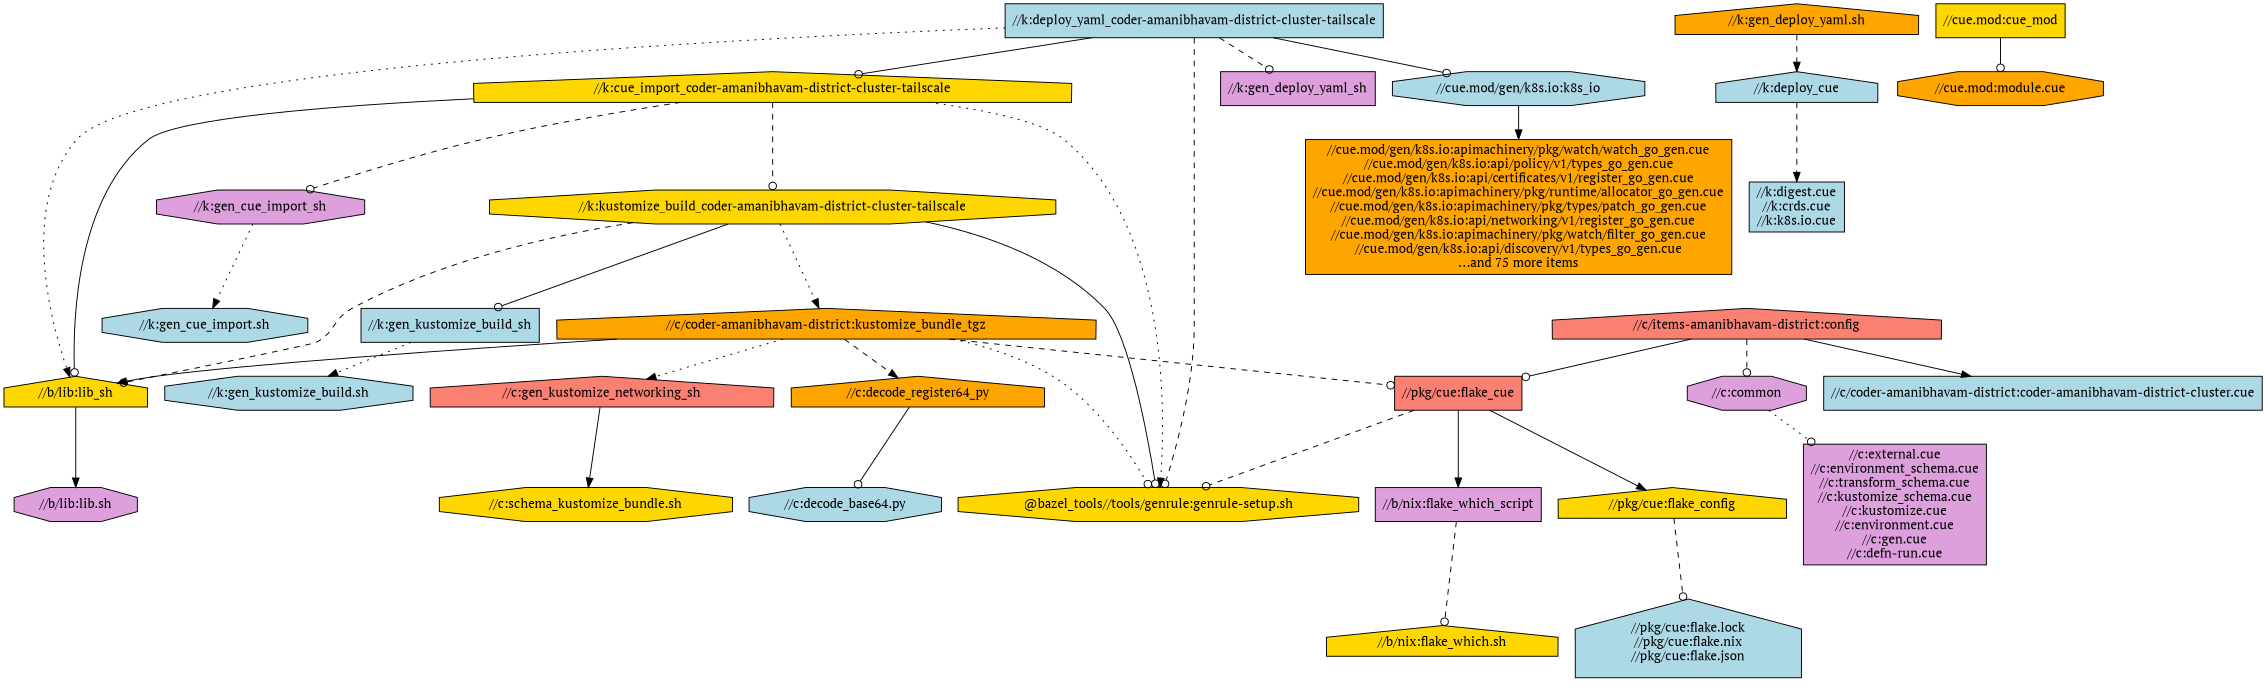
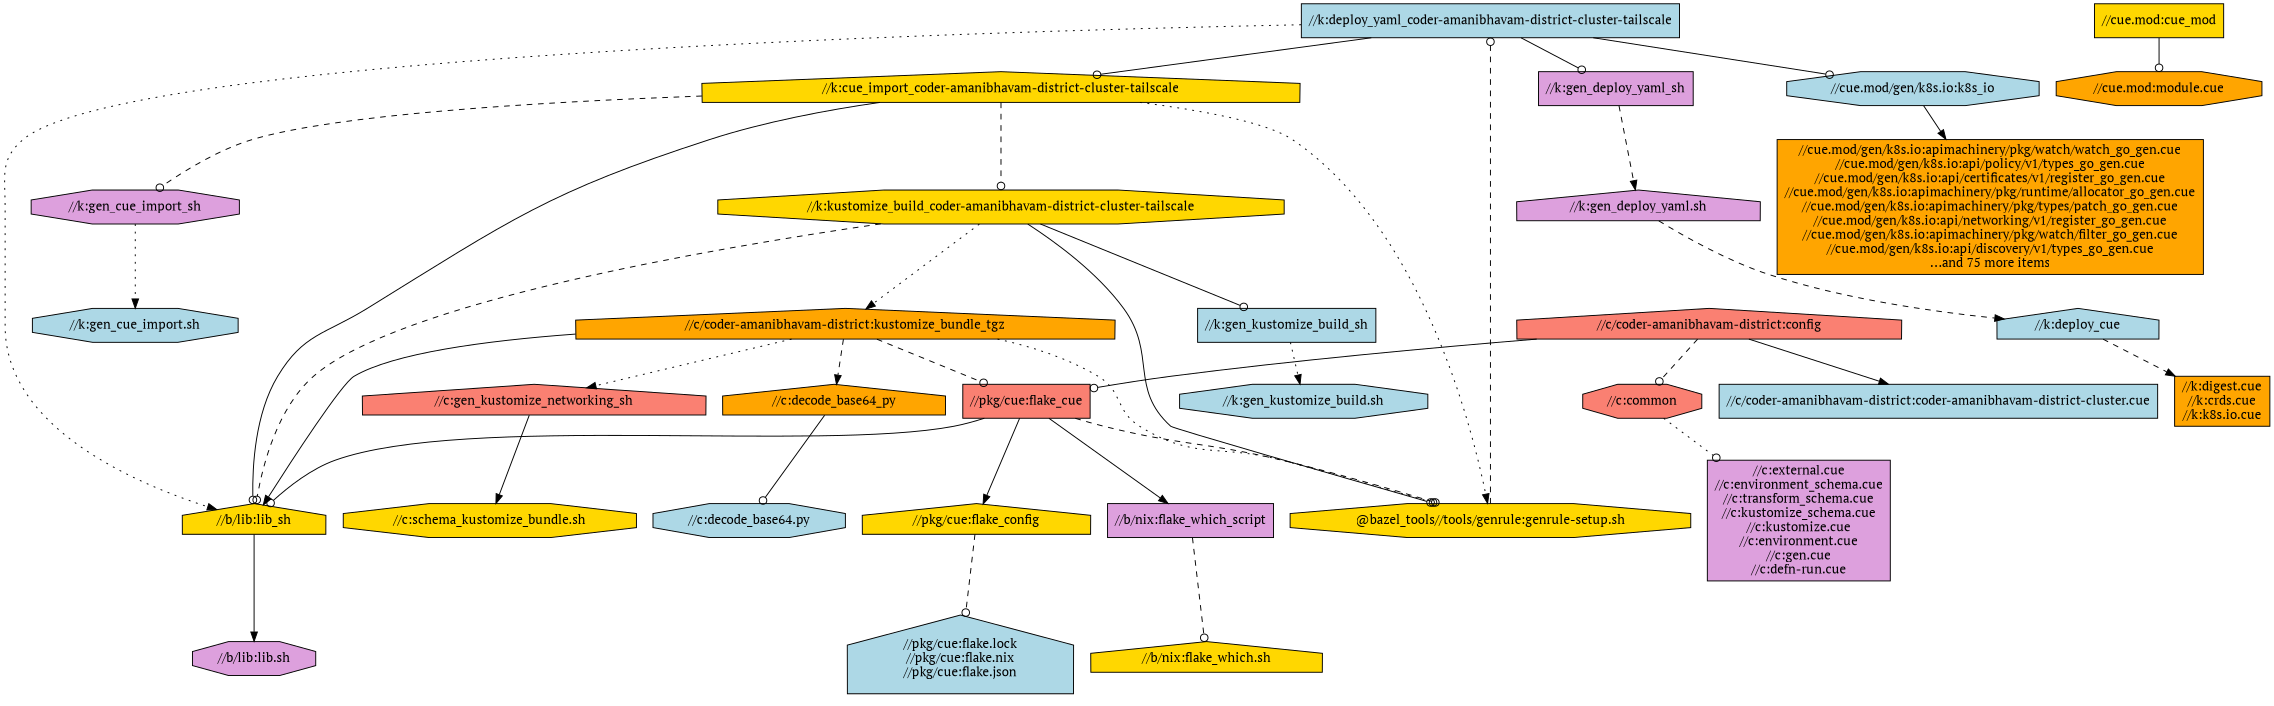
  digraph {
    fontname="PT Serif"
    node [fillcolor=lightblue fontname="PT Serif" shape=house style=filled]
    edge [arrowhead=odot fontname="PT Serif" style=solid]
    "//k:deploy_yaml_coder-amanibhavam-district-cluster-tailscale" [shape=box]
    "//k:cue_import_coder-amanibhavam-district-cluster-tailscale" [fillcolor=gold]
    "//k:gen_deploy_yaml_sh" [fillcolor=plum shape=box]
    "//b/lib:lib_sh" [fillcolor=gold]
    "@bazel_tools//tools/genrule:genrule-setup.sh" [fillcolor=gold shape=octagon]
    "//cue.mod/gen/k8s.io:k8s_io" [shape=octagon]
    "//k:kustomize_build_coder-amanibhavam-district-cluster-tailscale" [fillcolor=gold shape=octagon]
    "//k:gen_cue_import_sh" [fillcolor=plum shape=octagon]
-   "//k:digest.cue\n//k:crds.cue\n//k:k8s.io.cue" [shape=box]
+   "//k:digest.cue\n//k:crds.cue\n//k:k8s.io.cue" [fillcolor=orange shape=box]
    "//k:deploy_cue"
-   "//k:gen_deploy_yaml.sh" [fillcolor=orange]
+   "//k:gen_deploy_yaml.sh" [fillcolor=plum]
    "//cue.mod:cue_mod" [fillcolor=gold shape=box]
    "//cue.mod:module.cue" [fillcolor=orange shape=octagon]
    "//b/lib:lib.sh" [fillcolor=plum shape=octagon]
    "//cue.mod/gen/k8s.io:apimachinery/pkg/watch/watch_go_gen.cue\n//cue.mod/gen/k8s.io:api/policy/v1/types_go_gen.cue\n//cue.mod/gen/k8s.io:api/certificates/v1/register_go_gen.cue\n//cue.mod/gen/k8s.io:apimachinery/pkg/runtime/allocator_go_gen.cue\n//cue.mod/gen/k8s.io:apimachinery/pkg/types/patch_go_gen.cue\n//cue.mod/gen/k8s.io:api/networking/v1/register_go_gen.cue\n//cue.mod/gen/k8s.io:apimachinery/pkg/watch/filter_go_gen.cue\n//cue.mod/gen/k8s.io:api/discovery/v1/types_go_gen.cue\n...and 75 more items" [fillcolor=orange shape=box]
    "//k:gen_kustomize_build_sh" [shape=box]
    "//c/coder-amanibhavam-district:kustomize_bundle_tgz" [fillcolor=orange]
    "//k:gen_cue_import.sh" [shape=octagon]
    "//k:gen_kustomize_build.sh" [shape=octagon]
    n20 [fillcolor=salmon label="//c:gen_kustomize_networking_sh"]
-   "//c:decode_base64_py" [fillcolor=orange label="//c:decode_register64_py"]
+   "//c:decode_base64_py" [fillcolor=orange]
    "//pkg/cue:flake_cue" [fillcolor=salmon shape=box]
-   "//c/coder-amanibhavam-district:config" [fillcolor=salmon label="//c/items-amanibhavam-district:config"]
+   "//c/coder-amanibhavam-district:config" [fillcolor=salmon]
    "//c/coder-amanibhavam-district:coder-amanibhavam-district-cluster.cue" [shape=box]
-   "//c:common" [fillcolor=plum shape=octagon]
+   "//c:common" [fillcolor=salmon shape=octagon]
    n26 [fillcolor=gold label="//c:schema_kustomize_bundle.sh" shape=octagon]
    "//c:decode_base64.py" [shape=octagon]
    "//pkg/cue:flake_config" [fillcolor=gold]
    "//b/nix:flake_which_script" [fillcolor=plum shape=box]
    "//c:external.cue\n//c:environment_schema.cue\n//c:transform_schema.cue\n//c:kustomize_schema.cue\n//c:kustomize.cue\n//c:environment.cue\n//c:gen.cue\n//c:defn-run.cue" [fillcolor=plum shape=box]
    "//pkg/cue:flake.lock\n//pkg/cue:flake.nix\n//pkg/cue:flake.json"
    "//b/nix:flake_which.sh" [fillcolor=gold]
    "//k:deploy_yaml_coder-amanibhavam-district-cluster-tailscale" -> "//k:cue_import_coder-amanibhavam-district-cluster-tailscale"
-   "//k:deploy_yaml_coder-amanibhavam-district-cluster-tailscale" -> "//k:gen_deploy_yaml_sh" [style=dashed]
+   "//k:deploy_yaml_coder-amanibhavam-district-cluster-tailscale" -> "//k:gen_deploy_yaml_sh"
    "//k:deploy_yaml_coder-amanibhavam-district-cluster-tailscale" -> "//b/lib:lib_sh" [arrowhead=normal style=dotted]
-   "//k:deploy_yaml_coder-amanibhavam-district-cluster-tailscale" -> "@bazel_tools//tools/genrule:genrule-setup.sh" [style=dashed]
+   "@bazel_tools//tools/genrule:genrule-setup.sh" -> "//k:deploy_yaml_coder-amanibhavam-district-cluster-tailscale" [style=dashed]
    "//k:deploy_yaml_coder-amanibhavam-district-cluster-tailscale" -> "//cue.mod/gen/k8s.io:k8s_io"
    "//k:cue_import_coder-amanibhavam-district-cluster-tailscale" -> "//b/lib:lib_sh"
    "//k:cue_import_coder-amanibhavam-district-cluster-tailscale" -> "@bazel_tools//tools/genrule:genrule-setup.sh" [arrowhead=normal style=dotted]
    "//k:cue_import_coder-amanibhavam-district-cluster-tailscale" -> "//k:kustomize_build_coder-amanibhavam-district-cluster-tailscale" [style=dashed]
    "//k:cue_import_coder-amanibhavam-district-cluster-tailscale" -> "//k:gen_cue_import_sh" [style=dashed]
+   "//k:gen_deploy_yaml_sh" -> "//k:gen_deploy_yaml.sh" [arrowhead=normal style=dashed]
    "//b/lib:lib_sh" -> "//b/lib:lib.sh" [arrowhead=normal]
    "//cue.mod/gen/k8s.io:k8s_io" -> "//cue.mod/gen/k8s.io:apimachinery/pkg/watch/watch_go_gen.cue\n//cue.mod/gen/k8s.io:api/policy/v1/types_go_gen.cue\n//cue.mod/gen/k8s.io:api/certificates/v1/register_go_gen.cue\n//cue.mod/gen/k8s.io:apimachinery/pkg/runtime/allocator_go_gen.cue\n//cue.mod/gen/k8s.io:apimachinery/pkg/types/patch_go_gen.cue\n//cue.mod/gen/k8s.io:api/networking/v1/register_go_gen.cue\n//cue.mod/gen/k8s.io:apimachinery/pkg/watch/filter_go_gen.cue\n//cue.mod/gen/k8s.io:api/discovery/v1/types_go_gen.cue\n...and 75 more items" [arrowhead=normal]
    "//k:kustomize_build_coder-amanibhavam-district-cluster-tailscale" -> "//b/lib:lib_sh" [style=dashed]
    "//k:kustomize_build_coder-amanibhavam-district-cluster-tailscale" -> "@bazel_tools//tools/genrule:genrule-setup.sh"
    "//k:kustomize_build_coder-amanibhavam-district-cluster-tailscale" -> "//k:gen_kustomize_build_sh"
    "//k:kustomize_build_coder-amanibhavam-district-cluster-tailscale" -> "//c/coder-amanibhavam-district:kustomize_bundle_tgz" [arrowhead=normal style=dotted]
    "//k:gen_cue_import_sh" -> "//k:gen_cue_import.sh" [arrowhead=normal style=dotted]
    "//k:deploy_cue" -> "//k:digest.cue\n//k:crds.cue\n//k:k8s.io.cue" [arrowhead=normal style=dashed]
    "//k:gen_deploy_yaml.sh" -> "//k:deploy_cue" [arrowhead=normal style=dashed]
    "//cue.mod:cue_mod" -> "//cue.mod:module.cue"
    "//k:gen_kustomize_build_sh" -> "//k:gen_kustomize_build.sh" [arrowhead=normal style=dotted]
    "//c/coder-amanibhavam-district:kustomize_bundle_tgz" -> "//b/lib:lib_sh" [arrowhead=normal]
    "//c/coder-amanibhavam-district:kustomize_bundle_tgz" -> "@bazel_tools//tools/genrule:genrule-setup.sh" [style=dotted]
    "//c/coder-amanibhavam-district:kustomize_bundle_tgz" -> n20 [arrowhead=normal style=dotted]
    "//c/coder-amanibhavam-district:kustomize_bundle_tgz" -> "//c:decode_base64_py" [arrowhead=normal style=dashed]
    "//c/coder-amanibhavam-district:kustomize_bundle_tgz" -> "//pkg/cue:flake_cue" [style=dashed]
    n20 -> n26 [arrowhead=normal]
    "//c:decode_base64_py" -> "//c:decode_base64.py"
+   "//pkg/cue:flake_cue" -> "//b/lib:lib_sh"
    "//pkg/cue:flake_cue" -> "@bazel_tools//tools/genrule:genrule-setup.sh" [style=dashed]
    "//pkg/cue:flake_cue" -> "//pkg/cue:flake_config" [arrowhead=normal]
    "//pkg/cue:flake_cue" -> "//b/nix:flake_which_script" [arrowhead=normal]
    "//c/coder-amanibhavam-district:config" -> "//pkg/cue:flake_cue"
    "//c/coder-amanibhavam-district:config" -> "//c/coder-amanibhavam-district:coder-amanibhavam-district-cluster.cue" [arrowhead=normal]
    "//c/coder-amanibhavam-district:config" -> "//c:common" [style=dashed]
    "//c:common" -> "//c:external.cue\n//c:environment_schema.cue\n//c:transform_schema.cue\n//c:kustomize_schema.cue\n//c:kustomize.cue\n//c:environment.cue\n//c:gen.cue\n//c:defn-run.cue" [style=dotted]
    "//pkg/cue:flake_config" -> "//pkg/cue:flake.lock\n//pkg/cue:flake.nix\n//pkg/cue:flake.json" [style=dashed]
    "//b/nix:flake_which_script" -> "//b/nix:flake_which.sh" [style=dashed]
  }
